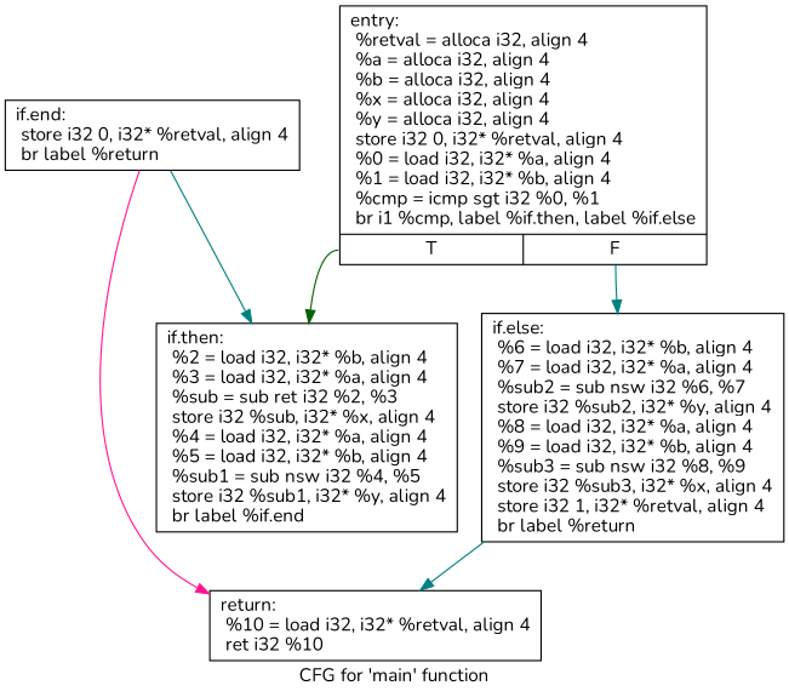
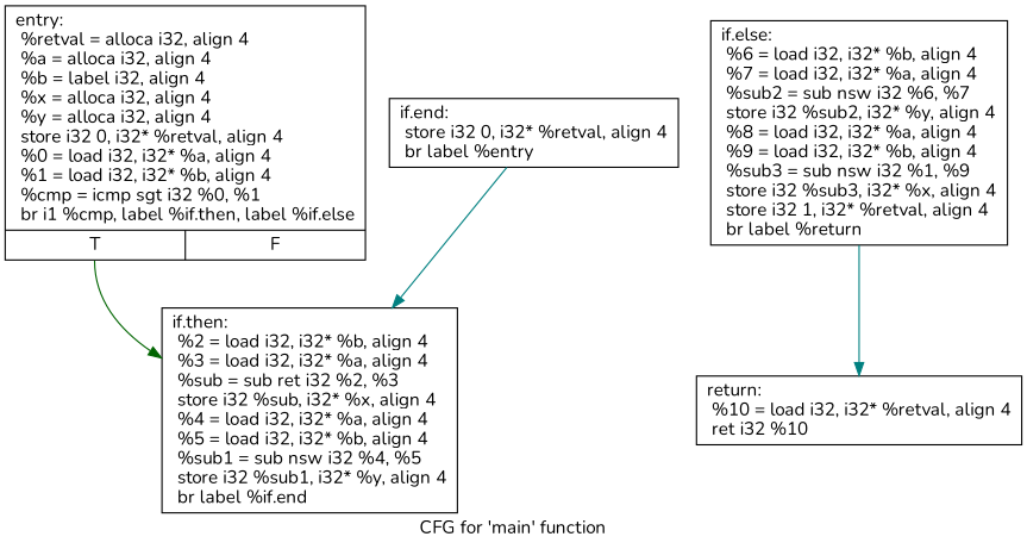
  digraph {
    fontname=Nunito
    label="CFG for 'main' function"
    node [fontname=Nunito shape=record]
    edge [color=teal fontname=Nunito]
-   n1 [label="{entry:\l  %retval = alloca i32, align 4\l  %a = alloca i32, align 4\l  %b = alloca i32, align 4\l  %x = alloca i32, align 4\l  %y = alloca i32, align 4\l  store i32 0, i32* %retval, align 4\l  %0 = load i32, i32* %a, align 4\l  %1 = load i32, i32* %b, align 4\l  %cmp = icmp sgt i32 %0, %1\l  br i1 %cmp, label %if.then, label %if.else\l|{<s0>T|<s1>F}}"]
+   n1 [label="{entry:\l  %retval = alloca i32, align 4\l  %a = alloca i32, align 4\l  %b = label i32, align 4\l  %x = alloca i32, align 4\l  %y = alloca i32, align 4\l  store i32 0, i32* %retval, align 4\l  %0 = load i32, i32* %a, align 4\l  %1 = load i32, i32* %b, align 4\l  %cmp = icmp sgt i32 %0, %1\l  br i1 %cmp, label %if.then, label %if.else\l|{<s0>T|<s1>F}}"]
    n2 [label="{if.then:                                          \l  %2 = load i32, i32* %b, align 4\l  %3 = load i32, i32* %a, align 4\l  %sub = sub ret i32 %2, %3\l  store i32 %sub, i32* %x, align 4\l  %4 = load i32, i32* %a, align 4\l  %5 = load i32, i32* %b, align 4\l  %sub1 = sub nsw i32 %4, %5\l  store i32 %sub1, i32* %y, align 4\l  br label %if.end\l}"]
-   n3 [label="{if.else:                                          \l  %6 = load i32, i32* %b, align 4\l  %7 = load i32, i32* %a, align 4\l  %sub2 = sub nsw i32 %6, %7\l  store i32 %sub2, i32* %y, align 4\l  %8 = load i32, i32* %a, align 4\l  %9 = load i32, i32* %b, align 4\l  %sub3 = sub nsw i32 %8, %9\l  store i32 %sub3, i32* %x, align 4\l  store i32 1, i32* %retval, align 4\l  br label %return\l}"]
+   n3 [label="{if.else:                                          \l  %6 = load i32, i32* %b, align 4\l  %7 = load i32, i32* %a, align 4\l  %sub2 = sub nsw i32 %6, %7\l  store i32 %sub2, i32* %y, align 4\l  %8 = load i32, i32* %a, align 4\l  %9 = load i32, i32* %b, align 4\l  %sub3 = sub nsw i32 %1, %9\l  store i32 %sub3, i32* %x, align 4\l  store i32 1, i32* %retval, align 4\l  br label %return\l}"]
    n4 [label="{return:                                           \l  %10 = load i32, i32* %retval, align 4\l  ret i32 %10\l}"]
-   n5 [label="{if.end:                                           \l  store i32 0, i32* %retval, align 4\l  br label %return\l}"]
+   n5 [label="{if.end:                                           \l  store i32 0, i32* %retval, align 4\l  br label %entry\l}"]
    n1 -> n2 [color=darkgreen tailport=s0]
-   n1 -> n3 [tailport=s1]
    n3 -> n4
    n5 -> n2
-   n5 -> n4 [color=deeppink]
  }
